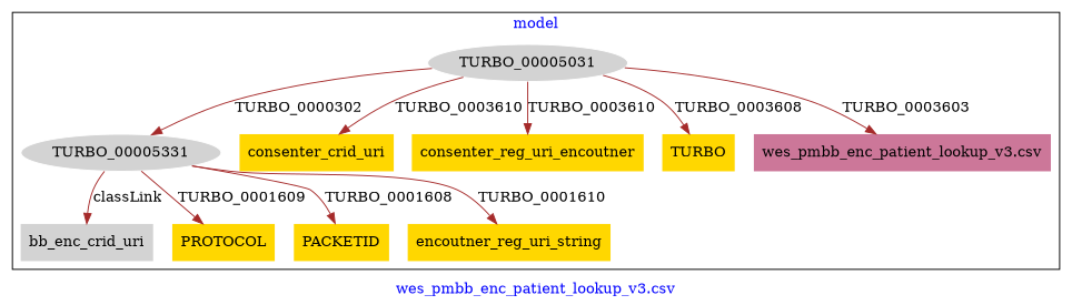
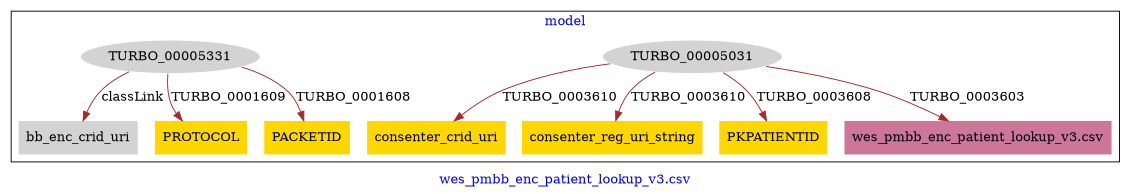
  digraph {
    fontcolor=blue
    fontname="DejaVu Serif"
    label="wes_pmbb_enc_patient_lookup_v3.csv"
    remincross=true
    node [fillcolor=gold fontname="DejaVu Serif" style=filled shape=plaintext]
    edge [color=brown fontcolor=black fontname="DejaVu Serif"]
    n1 [color=white fillcolor=lightgray label=TURBO_00005031 shape=""]
    n2 [color=white fillcolor=lightgray label=TURBO_00005331 shape=""]
    n3 [fillcolor=lightgray label=bb_enc_crid_uri]
    n4 [label=PROTOCOL]
    n5 [label=consenter_crid_uri]
-   n6 [label=consenter_reg_uri_encoutner]
-   n7 [label=TURBO]
+   n6 [label=consenter_reg_uri_string]
+   n7 [label=PKPATIENTID]
    n8 [label=PACKETID]
-   n9 [label=encoutner_reg_uri_string]
    n10 [fillcolor="#CC7799" label="wes_pmbb_enc_patient_lookup_v3.csv"]
    subgraph cluster_1 {
      label=model
      n1
      n2
      n3
      n4
      n5
      n6
      n7
      n8
-     n9
      n10
    }
-   n1 -> n2 [label=TURBO_0000302]
    n1 -> n5 [label=TURBO_0003610]
    n1 -> n6 [label=TURBO_0003610]
    n1 -> n7 [label=TURBO_0003608]
    n1 -> n10 [label=TURBO_0003603]
    n2 -> n3 [label=classLink]
    n2 -> n4 [label=TURBO_0001609]
    n2 -> n8 [label=TURBO_0001608]
-   n2 -> n9 [label=TURBO_0001610]
  }
